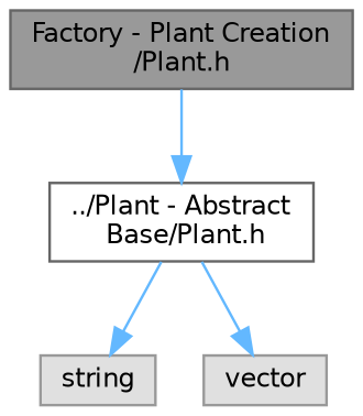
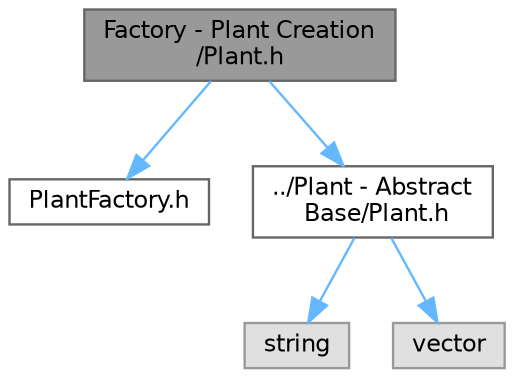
  digraph {
    node [color=grey40 fillcolor=white fontname=Helvetica fontsize=10 shape=box style=filled]
    edge [color=steelblue1 fontname=Helvetica fontsize=10 labelfontname=Helvetica labelfontsize=10 style=solid]
    n1 [color=gray40 fillcolor=grey60 fontcolor=black height=0.2 label="Factory - Plant Creation\l/Plant.h" width=0.4]
+   n2 [height=0.2 label="PlantFactory.h" width=0.4]
    n3 [height=0.2 label="../Plant - Abstract\l Base/Plant.h" width=0.4]
    n4 [color=grey60 fillcolor="#E0E0E0" height=0.2 label=string width=0.4]
    n5 [color=grey60 fillcolor="#E0E0E0" height=0.2 label=vector width=0.4]
+   n1 -> n2
    n1 -> n3
    n3 -> n4
    n3 -> n5
  }
